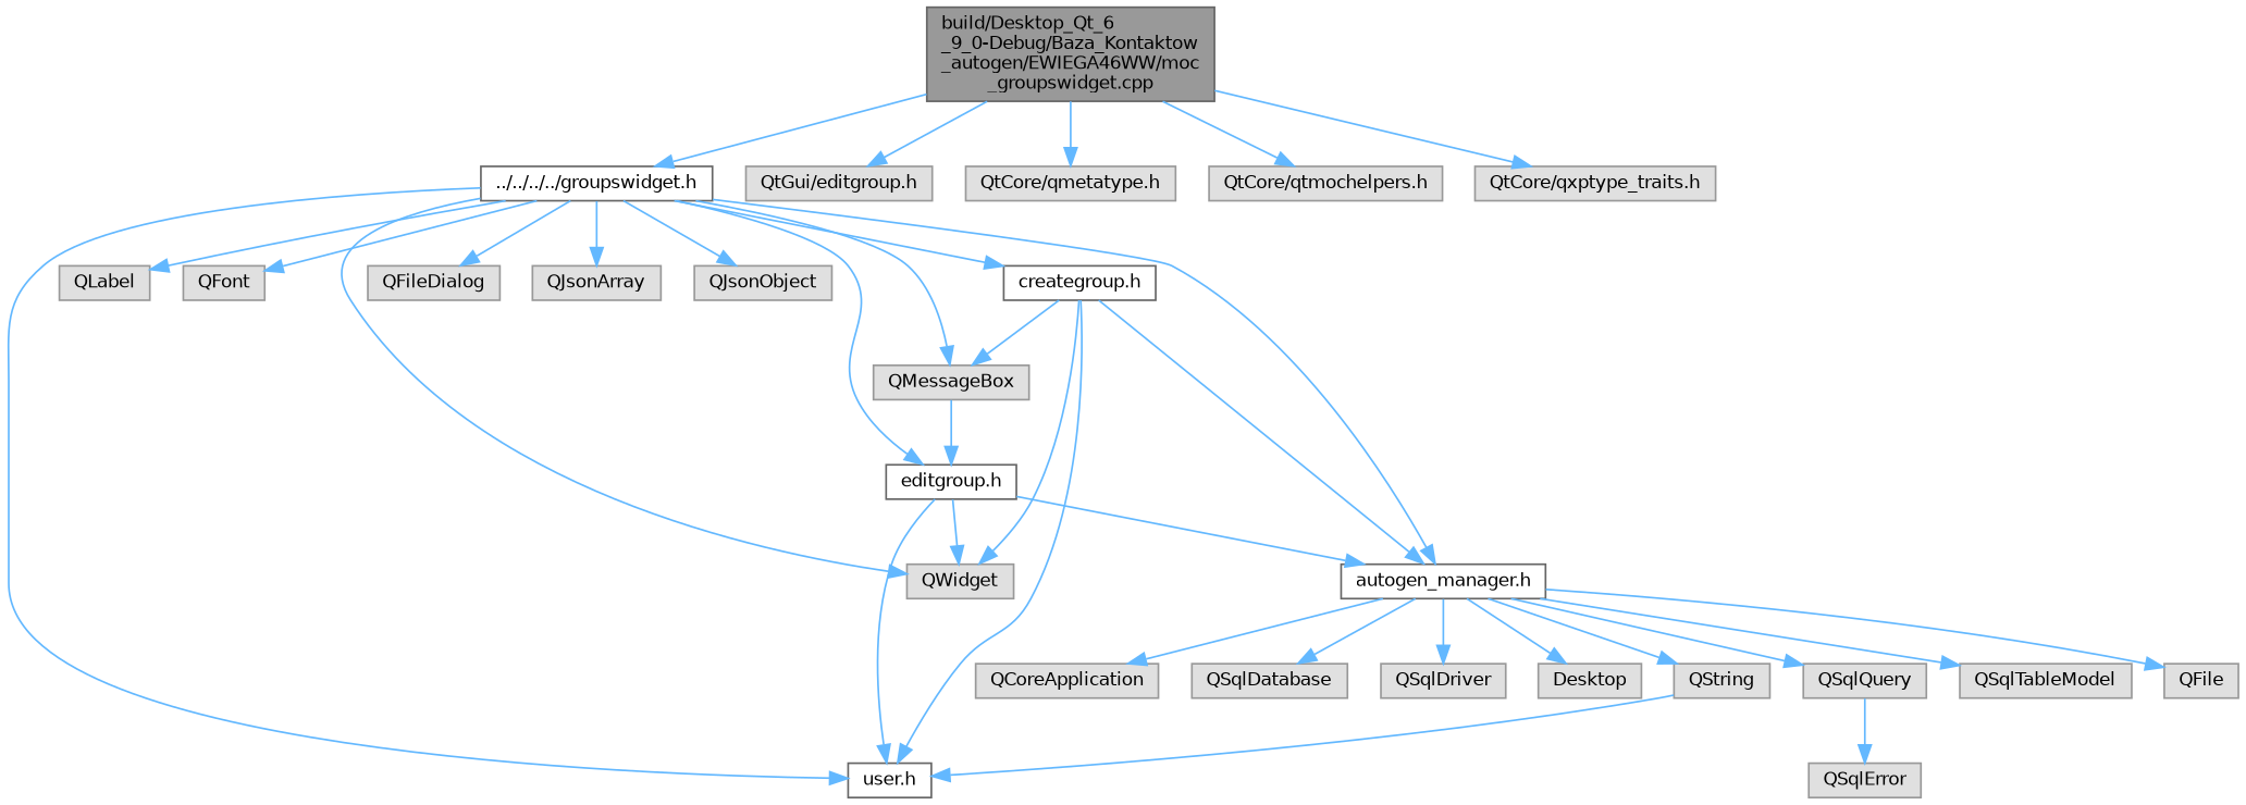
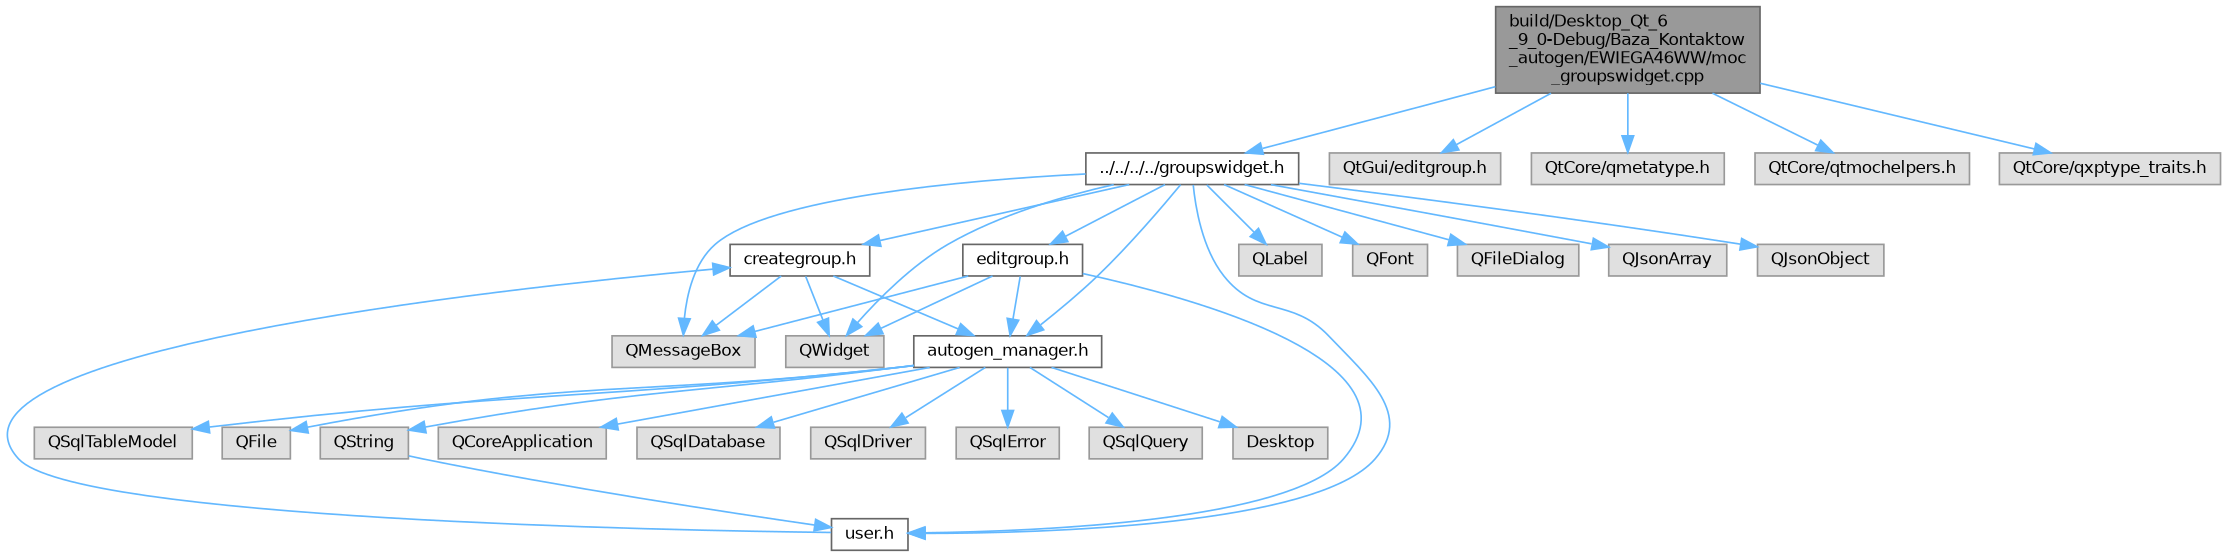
  digraph {
    node [color=grey60 fillcolor="#E0E0E0" fontname=Helvetica fontsize=10 shape=box style=filled]
    edge [color=steelblue1 fontname=Helvetica fontsize=10 labelfontname=Helvetica labelfontsize=10 style=solid]
    n1 [color=gray40 fillcolor=grey60 fontcolor=black height=0.2 label="build/Desktop_Qt_6\l_9_0-Debug/Baza_Kontaktow\l_autogen/EWIEGA46WW/moc\l_groupswidget.cpp" width=0.4]
    n2 [color=grey40 fillcolor=white height=0.2 label="../../../../groupswidget.h" width=0.4]
    n3 [height=0.2 label="QtGui/editgroup.h" width=0.4]
    n4 [height=0.2 label="QtCore/qmetatype.h" width=0.4]
    n5 [height=0.2 label="QtCore/qtmochelpers.h" width=0.4]
    n6 [height=0.2 label="QtCore/qxptype_traits.h" width=0.4]
    n7 [height=0.2 label=QWidget width=0.4]
    n8 [height=0.2 label=QLabel width=0.4]
    n9 [height=0.2 label=QFont width=0.4]
    n10 [height=0.2 label=QMessageBox width=0.4]
    n11 [height=0.2 label=QFileDialog width=0.4]
    n12 [height=0.2 label=QJsonArray width=0.4]
    n13 [height=0.2 label=QJsonObject width=0.4]
    n14 [color=grey40 fillcolor=white height=0.2 label="creategroup.h" width=0.4]
    n15 [color=grey40 fillcolor=white height=0.2 label="autogen_manager.h" width=0.4]
    n16 [color=grey40 fillcolor=white height=0.2 label="user.h" width=0.4]
    n17 [color=grey40 fillcolor=white height=0.2 label="editgroup.h" width=0.4]
    n18 [height=0.2 label=QString width=0.4]
    n19 [height=0.2 label=QCoreApplication width=0.4]
    n20 [height=0.2 label=QSqlDatabase width=0.4]
    n21 [height=0.2 label=QSqlDriver width=0.4]
    n22 [height=0.2 label=QSqlError width=0.4]
    n23 [height=0.2 label=QSqlQuery width=0.4]
    n24 [height=0.2 label=Desktop width=0.4]
    n25 [height=0.2 label=QSqlTableModel width=0.4]
    n26 [height=0.2 label=QFile width=0.4]
    n1 -> n2
    n1 -> n3
    n1 -> n4
    n1 -> n5
    n1 -> n6
    n2 -> n7
    n2 -> n8
    n2 -> n9
    n2 -> n10
    n2 -> n11
    n2 -> n12
    n2 -> n13
    n2 -> n14
    n2 -> n15
    n2 -> n16
    n2 -> n17
    n14 -> n7
    n14 -> n10
    n14 -> n15
-   n14 -> n16
+   n16 -> n14
    n15 -> n18
    n15 -> n19
    n15 -> n20
    n15 -> n21
-   n23 -> n22
+   n15 -> n22
    n15 -> n23
    n15 -> n24
    n15 -> n25
    n15 -> n26
    n17 -> n7
-   n10 -> n17
+   n17 -> n10
    n17 -> n15
    n17 -> n16
    n18 -> n16
  }
